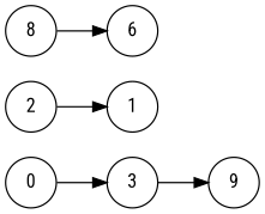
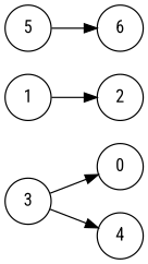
  strict digraph {
    fontname="Roboto Condensed"
    rankdir=LR
    node [fontname="Roboto Condensed" shape=circle]
    edge [fontname="Roboto Condensed"]
    0
    3
    1
    2
-   4 [label=9]
-   5 [label=8]
+   4
+   5
    6
-   0 -> 3
+   3 -> 0
    3 -> 4
-   2 -> 1
+   1 -> 2
    5 -> 6
  }
